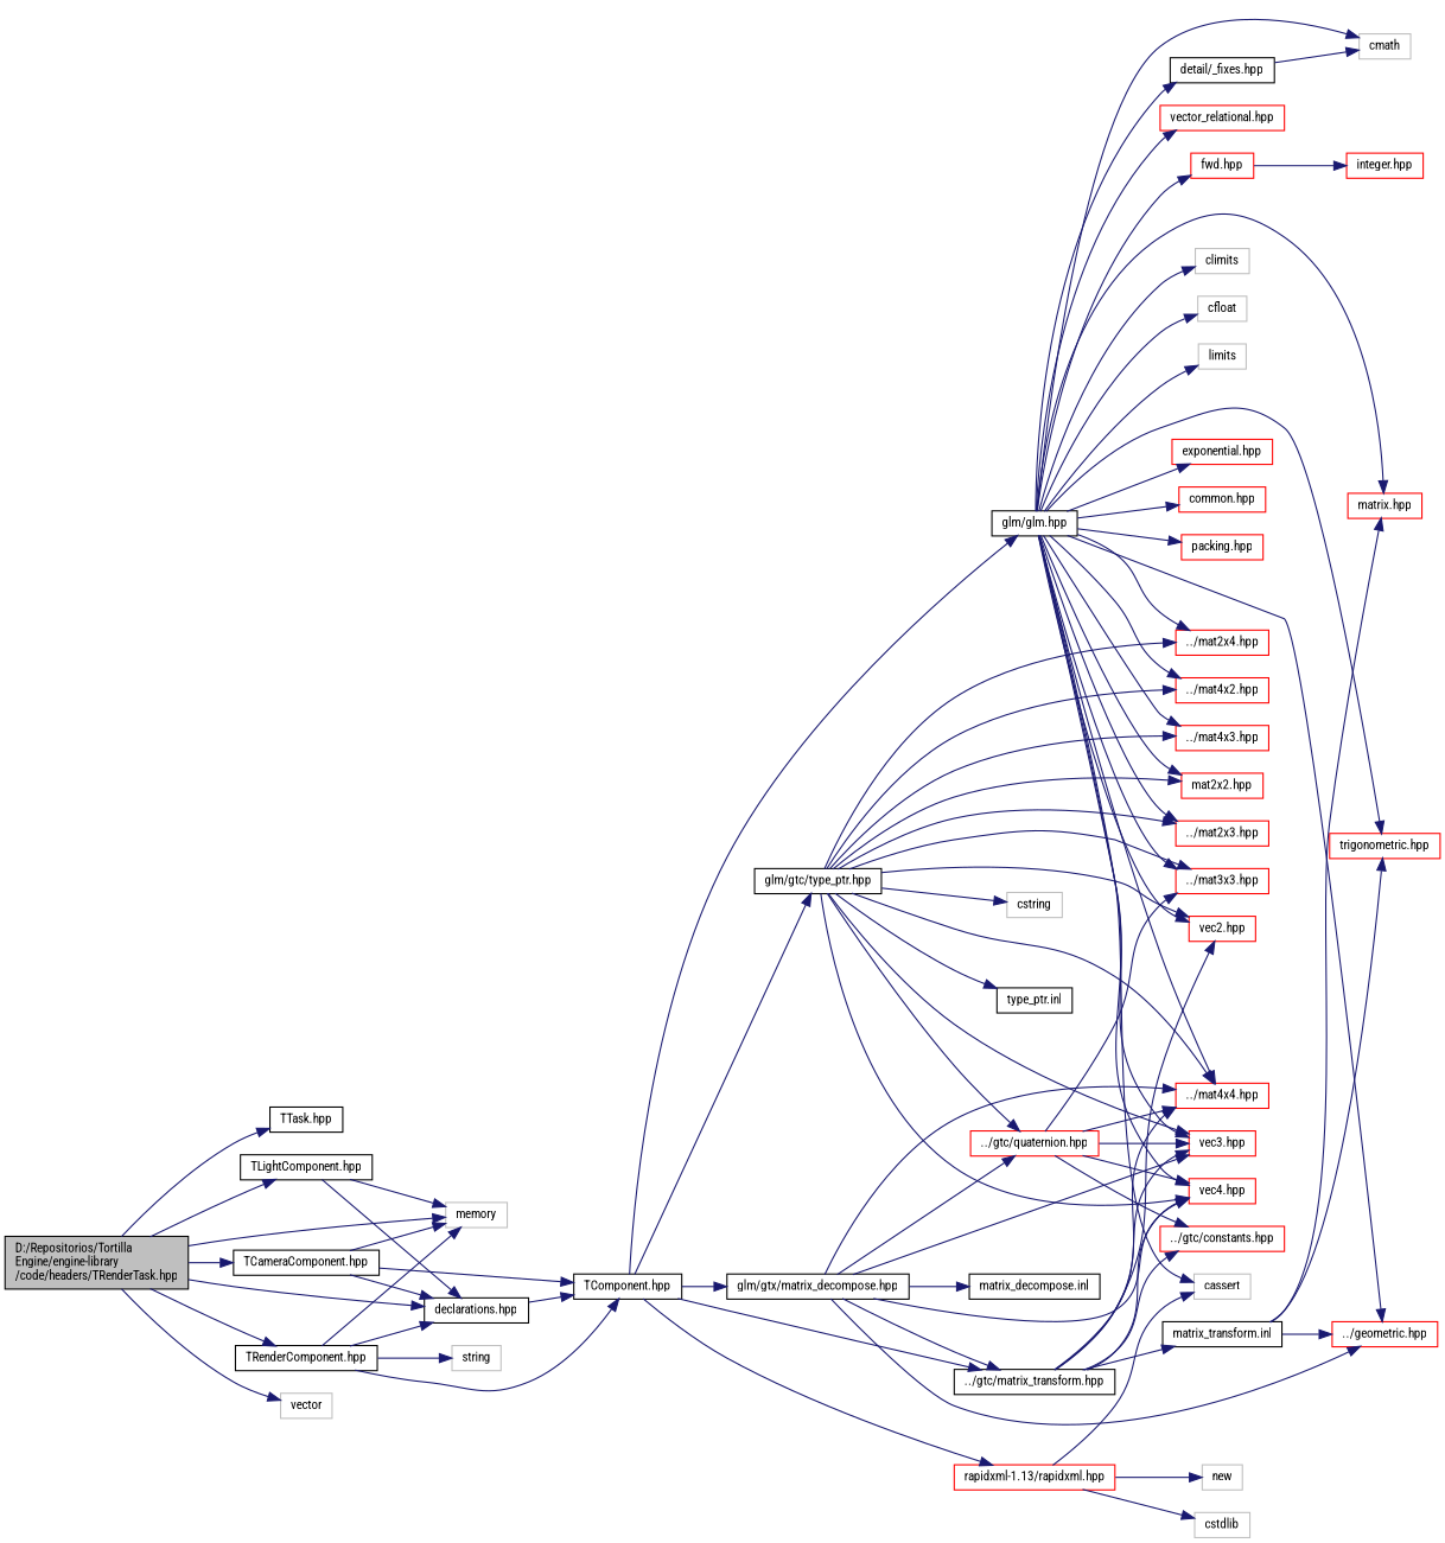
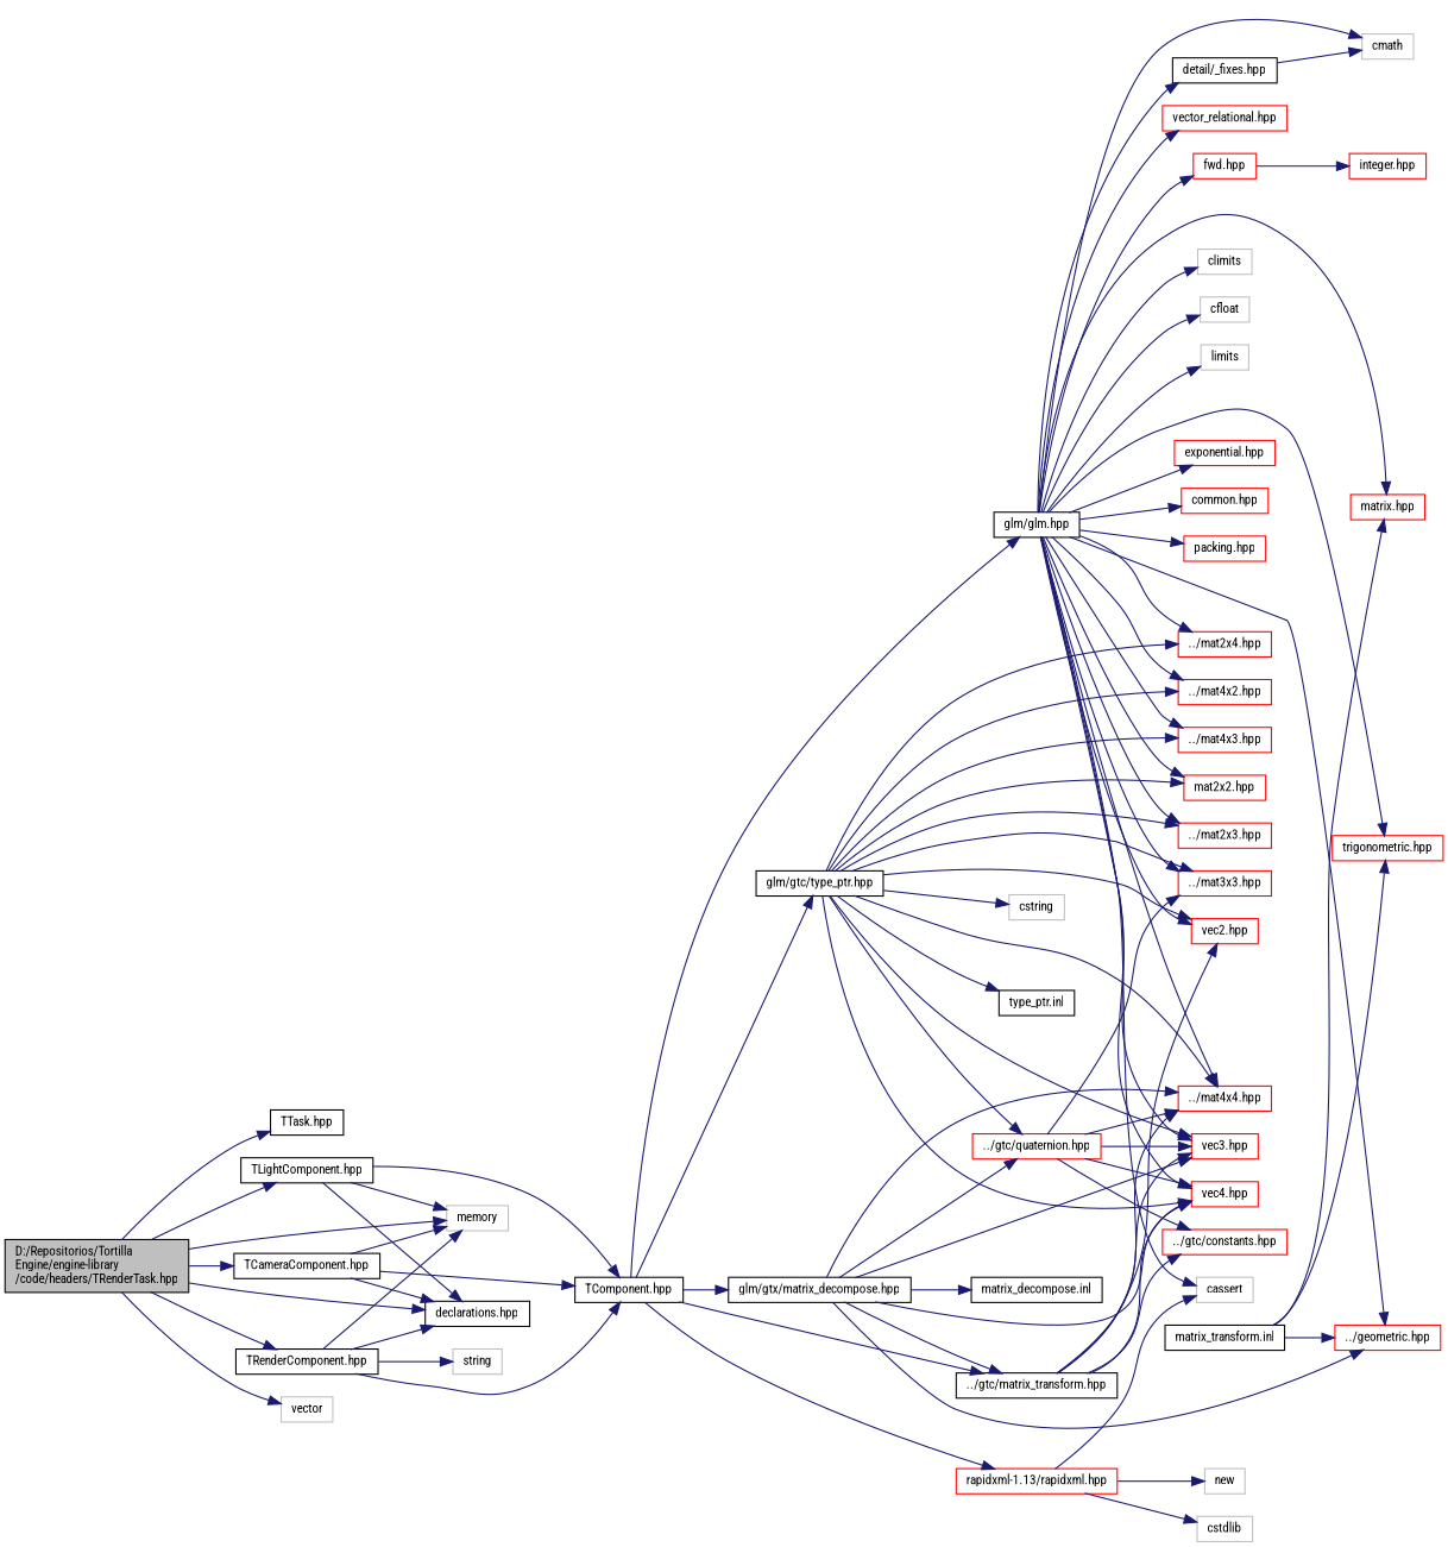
  digraph {
    fontname="Roboto Condensed"
    rankdir=LR
    node [color=red fillcolor=white fontname="Roboto Condensed" fontsize=10 shape=record style=filled]
    edge [color=midnightblue fontname="Roboto Condensed" fontsize=10 labelfontname=Helvetica labelfontsize=10 style=solid]
    n1 [color=black fillcolor=grey75 fontcolor=black height=0.2 label="D:/Repositorios/Tortilla\lEngine/engine-library\l/code/headers/TRenderTask.hpp" width=0.4]
    n2 [color=black height=0.2 label="TTask.hpp" width=0.4]
    n3 [color=black height=0.2 label="declarations.hpp" width=0.4]
    n4 [color=black height=0.2 label="TRenderComponent.hpp" width=0.4]
    n5 [color=grey75 height=0.2 label=memory width=0.4]
    n6 [color=black height=0.2 label="TCameraComponent.hpp" width=0.4]
    n7 [color=black height=0.2 label="TLightComponent.hpp" width=0.4]
    n8 [color=grey75 height=0.2 label=vector width=0.4]
    n9 [color=black height=0.2 label="TComponent.hpp" width=0.4]
    n10 [color=grey75 height=0.2 label=string width=0.4]
    n11 [color=black height=0.2 label="glm/glm.hpp" width=0.4]
    n12 [color=black height=0.2 label="glm/gtc/type_ptr.hpp" width=0.4]
    n13 [color=black height=0.2 label="glm/gtx/matrix_decompose.hpp" width=0.4]
    n14 [color=black height=0.2 label="../gtc/matrix_transform.hpp" width=0.4]
    n15 [height=0.2 label="rapidxml-1.13/rapidxml.hpp" width=0.4]
    n16 [color=black height=0.2 label="detail/_fixes.hpp" width=0.4]
    n17 [color=grey75 height=0.2 label=cmath width=0.4]
    n18 [color=grey75 height=0.2 label=climits width=0.4]
    n19 [color=grey75 height=0.2 label=cfloat width=0.4]
    n20 [color=grey75 height=0.2 label=limits width=0.4]
    n21 [color=grey75 height=0.2 label=cassert width=0.4]
    n22 [height=0.2 label="fwd.hpp" width=0.4]
    n23 [height=0.2 label="vec2.hpp" width=0.4]
    n24 [height=0.2 label="vec3.hpp" width=0.4]
    n25 [height=0.2 label="vec4.hpp" width=0.4]
    n26 [height=0.2 label="mat2x2.hpp" width=0.4]
    n27 [height=0.2 label="../mat2x3.hpp" width=0.4]
    n28 [height=0.2 label="../mat2x4.hpp" width=0.4]
    n29 [height=0.2 label="../mat3x3.hpp" width=0.4]
    n30 [height=0.2 label="../mat4x2.hpp" width=0.4]
    n31 [height=0.2 label="../mat4x3.hpp" width=0.4]
    n32 [height=0.2 label="../mat4x4.hpp" width=0.4]
    n33 [height=0.2 label="trigonometric.hpp" width=0.4]
    n34 [height=0.2 label="exponential.hpp" width=0.4]
    n35 [height=0.2 label="common.hpp" width=0.4]
    n36 [height=0.2 label="packing.hpp" width=0.4]
    n37 [height=0.2 label="../geometric.hpp" width=0.4]
    n38 [height=0.2 label="matrix.hpp" width=0.4]
    n39 [height=0.2 label="vector_relational.hpp" width=0.4]
    n40 [height=0.2 label="../gtc/quaternion.hpp" width=0.4]
    n41 [color=grey75 height=0.2 label=cstring width=0.4]
    n42 [color=black height=0.2 label="type_ptr.inl" width=0.4]
    n43 [color=black height=0.2 label="matrix_decompose.inl" width=0.4]
    n44 [height=0.2 label="../gtc/constants.hpp" width=0.4]
    n45 [color=black height=0.2 label="matrix_transform.inl" width=0.4]
    n46 [color=grey75 height=0.2 label=cstdlib width=0.4]
    n47 [color=grey75 height=0.2 label=new width=0.4]
    n48 [height=0.2 label="integer.hpp" width=0.4]
    n1 -> n2
    n1 -> n3
    n1 -> n4
    n1 -> n5
    n1 -> n6
    n1 -> n7
    n1 -> n8
    n4 -> n3
    n4 -> n5
    n4 -> n9
    n4 -> n10
    n6 -> n3
    n6 -> n5
    n6 -> n9
    n7 -> n3
    n7 -> n5
-   n3 -> n9
+   n7 -> n9
    n9 -> n11
    n9 -> n12
    n9 -> n13
    n9 -> n14
    n9 -> n15
    n11 -> n16
    n11 -> n17
    n11 -> n18
    n11 -> n19
    n11 -> n20
    n11 -> n21
    n11 -> n22
    n11 -> n23
    n11 -> n24
    n11 -> n25
    n11 -> n26
    n11 -> n27
    n11 -> n28
    n11 -> n29
    n11 -> n30
    n11 -> n31
    n11 -> n32
    n11 -> n33
    n11 -> n34
    n11 -> n35
    n11 -> n36
    n11 -> n37
    n11 -> n38
    n11 -> n39
    n12 -> n23
    n12 -> n24
    n12 -> n25
    n12 -> n26
    n12 -> n27
    n12 -> n28
    n12 -> n29
    n12 -> n30
    n12 -> n31
    n12 -> n32
    n12 -> n40
    n12 -> n41
    n12 -> n42
    n13 -> n14
    n13 -> n24
    n13 -> n25
    n13 -> n32
    n13 -> n37
    n13 -> n40
    n13 -> n43
    n14 -> n23
    n14 -> n24
    n14 -> n25
    n14 -> n32
    n14 -> n44
-   n14 -> n45
    n15 -> n21
    n15 -> n46
    n15 -> n47
    n16 -> n17
    n22 -> n48
    n40 -> n24
    n40 -> n25
    n40 -> n29
    n40 -> n32
    n40 -> n44
    n45 -> n33
    n45 -> n37
    n45 -> n38
  }
